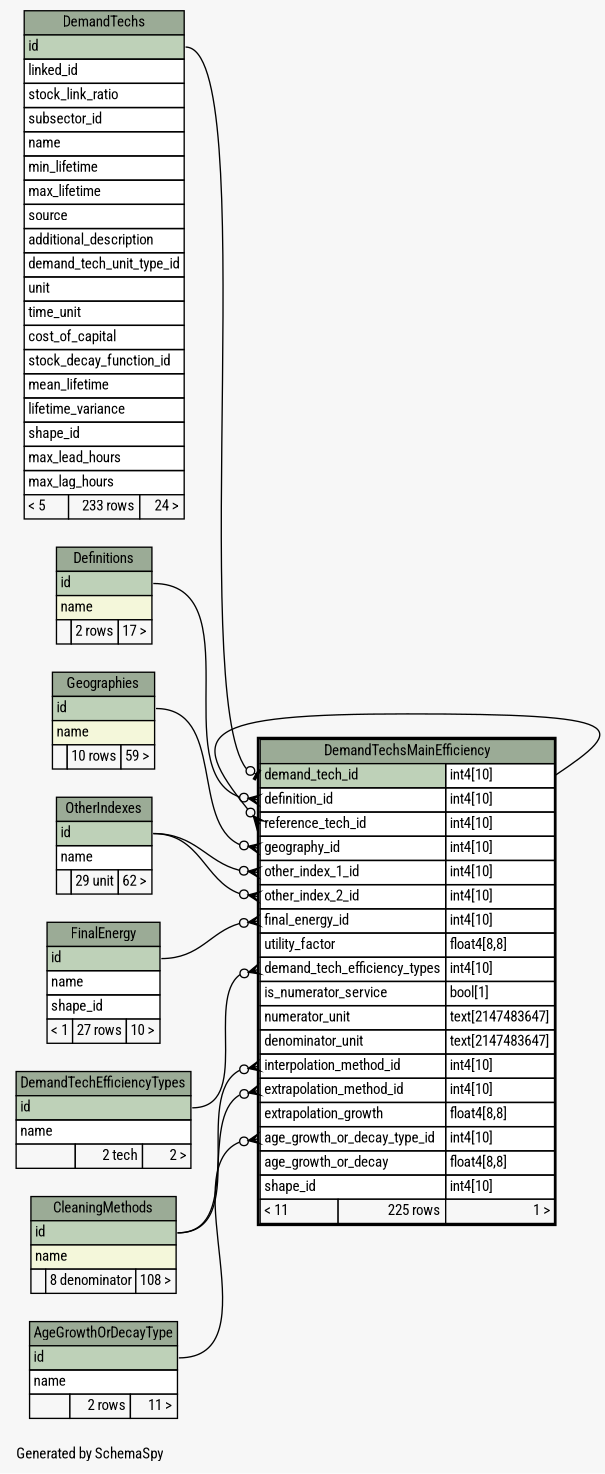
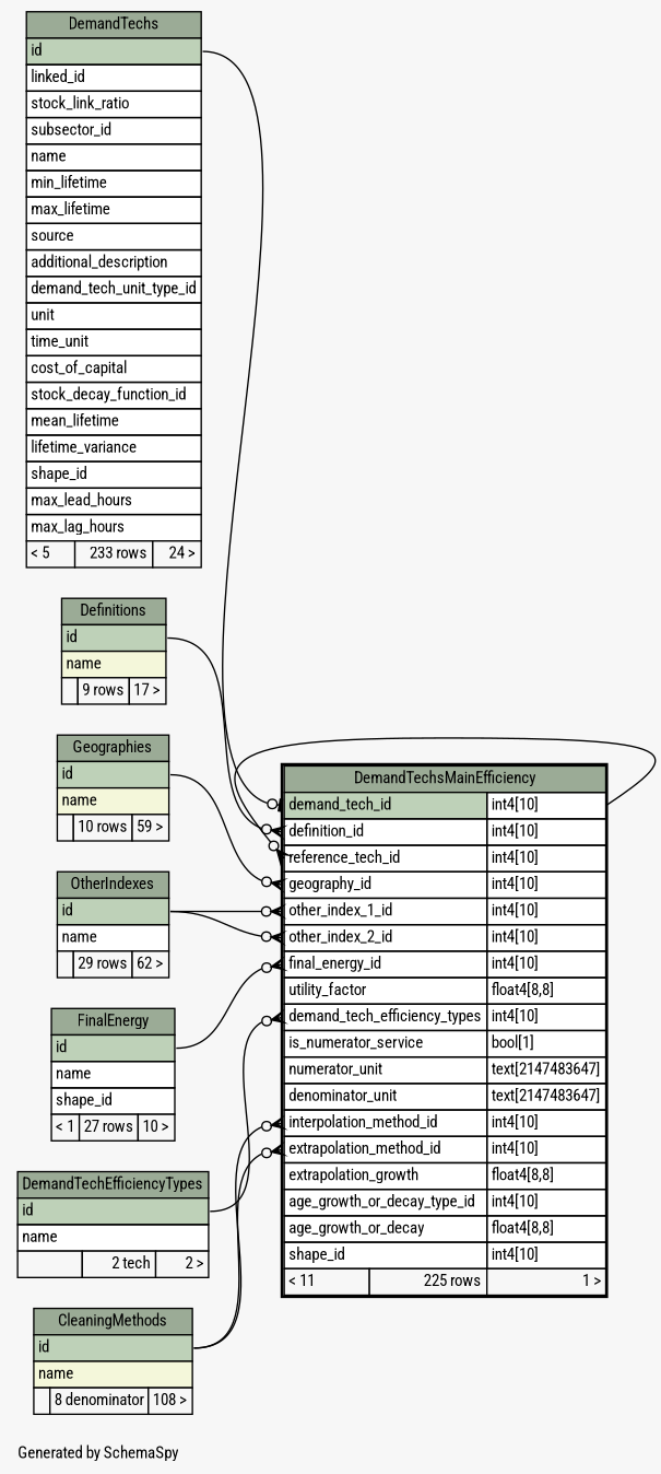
  digraph {
    bgcolor="#f7f7f7"
    fontname="Roboto Condensed"
    fontsize=11
    label="\nGenerated by SchemaSpy"
    labeljust=l
    nodesep=0.18
    rankdir=RL
    ranksep=0.46
    node [fontname="Roboto Condensed" fontsize=11 shape=plaintext]
    edge [arrowhead=none arrowsize=0.8 arrowtail=crowodot dir=back fontname="Roboto Condensed" headport="id:e"]
    n1 [label=<     <TABLE BORDER="2" CELLBORDER="1" CELLSPACING="0" BGCOLOR="#ffffff">       <TR><TD COLSPAN="3" BGCOLOR="#9bab96" ALIGN="CENTER">DemandTechsMainEfficiency</TD></TR>       <TR><TD PORT="demand_tech_id" COLSPAN="2" BGCOLOR="#bed1b8" ALIGN="LEFT">demand_tech_id</TD><TD PORT="demand_tech_id.type" ALIGN="LEFT">int4[10]</TD></TR>       <TR><TD PORT="definition_id" COLSPAN="2" ALIGN="LEFT">definition_id</TD><TD PORT="definition_id.type" ALIGN="LEFT">int4[10]</TD></TR>       <TR><TD PORT="reference_tech_id" COLSPAN="2" ALIGN="LEFT">reference_tech_id</TD><TD PORT="reference_tech_id.type" ALIGN="LEFT">int4[10]</TD></TR>       <TR><TD PORT="geography_id" COLSPAN="2" ALIGN="LEFT">geography_id</TD><TD PORT="geography_id.type" ALIGN="LEFT">int4[10]</TD></TR>       <TR><TD PORT="other_index_1_id" COLSPAN="2" ALIGN="LEFT">other_index_1_id</TD><TD PORT="other_index_1_id.type" ALIGN="LEFT">int4[10]</TD></TR>       <TR><TD PORT="other_index_2_id" COLSPAN="2" ALIGN="LEFT">other_index_2_id</TD><TD PORT="other_index_2_id.type" ALIGN="LEFT">int4[10]</TD></TR>       <TR><TD PORT="final_energy_id" COLSPAN="2" ALIGN="LEFT">final_energy_id</TD><TD PORT="final_energy_id.type" ALIGN="LEFT">int4[10]</TD></TR>       <TR><TD PORT="utility_factor" COLSPAN="2" ALIGN="LEFT">utility_factor</TD><TD PORT="utility_factor.type" ALIGN="LEFT">float4[8,8]</TD></TR>       <TR><TD PORT="demand_tech_efficiency_types" COLSPAN="2" ALIGN="LEFT">demand_tech_efficiency_types</TD><TD PORT="demand_tech_efficiency_types.type" ALIGN="LEFT">int4[10]</TD></TR>       <TR><TD PORT="is_numerator_service" COLSPAN="2" ALIGN="LEFT">is_numerator_service</TD><TD PORT="is_numerator_service.type" ALIGN="LEFT">bool[1]</TD></TR>       <TR><TD PORT="numerator_unit" COLSPAN="2" ALIGN="LEFT">numerator_unit</TD><TD PORT="numerator_unit.type" ALIGN="LEFT">text[2147483647]</TD></TR>       <TR><TD PORT="denominator_unit" COLSPAN="2" ALIGN="LEFT">denominator_unit</TD><TD PORT="denominator_unit.type" ALIGN="LEFT">text[2147483647]</TD></TR>       <TR><TD PORT="interpolation_method_id" COLSPAN="2" ALIGN="LEFT">interpolation_method_id</TD><TD PORT="interpolation_method_id.type" ALIGN="LEFT">int4[10]</TD></TR>       <TR><TD PORT="extrapolation_method_id" COLSPAN="2" ALIGN="LEFT">extrapolation_method_id</TD><TD PORT="extrapolation_method_id.type" ALIGN="LEFT">int4[10]</TD></TR>       <TR><TD PORT="extrapolation_growth" COLSPAN="2" ALIGN="LEFT">extrapolation_growth</TD><TD PORT="extrapolation_growth.type" ALIGN="LEFT">float4[8,8]</TD></TR>       <TR><TD PORT="age_growth_or_decay_type_id" COLSPAN="2" ALIGN="LEFT">age_growth_or_decay_type_id</TD><TD PORT="age_growth_or_decay_type_id.type" ALIGN="LEFT">int4[10]</TD></TR>       <TR><TD PORT="age_growth_or_decay" COLSPAN="2" ALIGN="LEFT">age_growth_or_decay</TD><TD PORT="age_growth_or_decay.type" ALIGN="LEFT">float4[8,8]</TD></TR>       <TR><TD PORT="shape_id" COLSPAN="2" ALIGN="LEFT">shape_id</TD><TD PORT="shape_id.type" ALIGN="LEFT">int4[10]</TD></TR>       <TR><TD ALIGN="LEFT" BGCOLOR="#f7f7f7">&lt; 11</TD><TD ALIGN="RIGHT" BGCOLOR="#f7f7f7">225 rows</TD><TD ALIGN="RIGHT" BGCOLOR="#f7f7f7">1 &gt;</TD></TR>     </TABLE>>]
-   n2 [label=<     <TABLE BORDER="0" CELLBORDER="1" CELLSPACING="0" BGCOLOR="#ffffff">       <TR><TD COLSPAN="3" BGCOLOR="#9bab96" ALIGN="CENTER">AgeGrowthOrDecayType</TD></TR>       <TR><TD PORT="id" COLSPAN="3" BGCOLOR="#bed1b8" ALIGN="LEFT">id</TD></TR>       <TR><TD PORT="name" COLSPAN="3" ALIGN="LEFT">name</TD></TR>       <TR><TD ALIGN="LEFT" BGCOLOR="#f7f7f7">  </TD><TD ALIGN="RIGHT" BGCOLOR="#f7f7f7">2 rows</TD><TD ALIGN="RIGHT" BGCOLOR="#f7f7f7">11 &gt;</TD></TR>     </TABLE>>]
-   n3 [label=<     <TABLE BORDER="0" CELLBORDER="1" CELLSPACING="0" BGCOLOR="#ffffff">       <TR><TD COLSPAN="3" BGCOLOR="#9bab96" ALIGN="CENTER">Definitions</TD></TR>       <TR><TD PORT="id" COLSPAN="3" BGCOLOR="#bed1b8" ALIGN="LEFT">id</TD></TR>       <TR><TD PORT="name" COLSPAN="3" BGCOLOR="#f4f7da" ALIGN="LEFT">name</TD></TR>       <TR><TD ALIGN="LEFT" BGCOLOR="#f7f7f7">  </TD><TD ALIGN="RIGHT" BGCOLOR="#f7f7f7">2 rows</TD><TD ALIGN="RIGHT" BGCOLOR="#f7f7f7">17 &gt;</TD></TR>     </TABLE>>]
+   n3 [label=<     <TABLE BORDER="0" CELLBORDER="1" CELLSPACING="0" BGCOLOR="#ffffff">       <TR><TD COLSPAN="3" BGCOLOR="#9bab96" ALIGN="CENTER">Definitions</TD></TR>       <TR><TD PORT="id" COLSPAN="3" BGCOLOR="#bed1b8" ALIGN="LEFT">id</TD></TR>       <TR><TD PORT="name" COLSPAN="3" BGCOLOR="#f4f7da" ALIGN="LEFT">name</TD></TR>       <TR><TD ALIGN="LEFT" BGCOLOR="#f7f7f7">  </TD><TD ALIGN="RIGHT" BGCOLOR="#f7f7f7">9 rows</TD><TD ALIGN="RIGHT" BGCOLOR="#f7f7f7">17 &gt;</TD></TR>     </TABLE>>]
    n4 [label=<     <TABLE BORDER="0" CELLBORDER="1" CELLSPACING="0" BGCOLOR="#ffffff">       <TR><TD COLSPAN="3" BGCOLOR="#9bab96" ALIGN="CENTER">DemandTechEfficiencyTypes</TD></TR>       <TR><TD PORT="id" COLSPAN="3" BGCOLOR="#bed1b8" ALIGN="LEFT">id</TD></TR>       <TR><TD PORT="name" COLSPAN="3" ALIGN="LEFT">name</TD></TR>       <TR><TD ALIGN="LEFT" BGCOLOR="#f7f7f7">  </TD><TD ALIGN="RIGHT" BGCOLOR="#f7f7f7">2 tech</TD><TD ALIGN="RIGHT" BGCOLOR="#f7f7f7">2 &gt;</TD></TR>     </TABLE>>]
    n5 [label=<     <TABLE BORDER="0" CELLBORDER="1" CELLSPACING="0" BGCOLOR="#ffffff">       <TR><TD COLSPAN="3" BGCOLOR="#9bab96" ALIGN="CENTER">DemandTechs</TD></TR>       <TR><TD PORT="id" COLSPAN="3" BGCOLOR="#bed1b8" ALIGN="LEFT">id</TD></TR>       <TR><TD PORT="linked_id" COLSPAN="3" ALIGN="LEFT">linked_id</TD></TR>       <TR><TD PORT="stock_link_ratio" COLSPAN="3" ALIGN="LEFT">stock_link_ratio</TD></TR>       <TR><TD PORT="subsector_id" COLSPAN="3" ALIGN="LEFT">subsector_id</TD></TR>       <TR><TD PORT="name" COLSPAN="3" ALIGN="LEFT">name</TD></TR>       <TR><TD PORT="min_lifetime" COLSPAN="3" ALIGN="LEFT">min_lifetime</TD></TR>       <TR><TD PORT="max_lifetime" COLSPAN="3" ALIGN="LEFT">max_lifetime</TD></TR>       <TR><TD PORT="source" COLSPAN="3" ALIGN="LEFT">source</TD></TR>       <TR><TD PORT="additional_description" COLSPAN="3" ALIGN="LEFT">additional_description</TD></TR>       <TR><TD PORT="demand_tech_unit_type_id" COLSPAN="3" ALIGN="LEFT">demand_tech_unit_type_id</TD></TR>       <TR><TD PORT="unit" COLSPAN="3" ALIGN="LEFT">unit</TD></TR>       <TR><TD PORT="time_unit" COLSPAN="3" ALIGN="LEFT">time_unit</TD></TR>       <TR><TD PORT="cost_of_capital" COLSPAN="3" ALIGN="LEFT">cost_of_capital</TD></TR>       <TR><TD PORT="stock_decay_function_id" COLSPAN="3" ALIGN="LEFT">stock_decay_function_id</TD></TR>       <TR><TD PORT="mean_lifetime" COLSPAN="3" ALIGN="LEFT">mean_lifetime</TD></TR>       <TR><TD PORT="lifetime_variance" COLSPAN="3" ALIGN="LEFT">lifetime_variance</TD></TR>       <TR><TD PORT="shape_id" COLSPAN="3" ALIGN="LEFT">shape_id</TD></TR>       <TR><TD PORT="max_lead_hours" COLSPAN="3" ALIGN="LEFT">max_lead_hours</TD></TR>       <TR><TD PORT="max_lag_hours" COLSPAN="3" ALIGN="LEFT">max_lag_hours</TD></TR>       <TR><TD ALIGN="LEFT" BGCOLOR="#f7f7f7">&lt; 5</TD><TD ALIGN="RIGHT" BGCOLOR="#f7f7f7">233 rows</TD><TD ALIGN="RIGHT" BGCOLOR="#f7f7f7">24 &gt;</TD></TR>     </TABLE>>]
    n6 [label=<     <TABLE BORDER="0" CELLBORDER="1" CELLSPACING="0" BGCOLOR="#ffffff">       <TR><TD COLSPAN="3" BGCOLOR="#9bab96" ALIGN="CENTER">CleaningMethods</TD></TR>       <TR><TD PORT="id" COLSPAN="3" BGCOLOR="#bed1b8" ALIGN="LEFT">id</TD></TR>       <TR><TD PORT="name" COLSPAN="3" BGCOLOR="#f4f7da" ALIGN="LEFT">name</TD></TR>       <TR><TD ALIGN="LEFT" BGCOLOR="#f7f7f7">  </TD><TD ALIGN="RIGHT" BGCOLOR="#f7f7f7">8 denominator</TD><TD ALIGN="RIGHT" BGCOLOR="#f7f7f7">108 &gt;</TD></TR>     </TABLE>>]
    n7 [label=<     <TABLE BORDER="0" CELLBORDER="1" CELLSPACING="0" BGCOLOR="#ffffff">       <TR><TD COLSPAN="3" BGCOLOR="#9bab96" ALIGN="CENTER">FinalEnergy</TD></TR>       <TR><TD PORT="id" COLSPAN="3" BGCOLOR="#bed1b8" ALIGN="LEFT">id</TD></TR>       <TR><TD PORT="name" COLSPAN="3" ALIGN="LEFT">name</TD></TR>       <TR><TD PORT="shape_id" COLSPAN="3" ALIGN="LEFT">shape_id</TD></TR>       <TR><TD ALIGN="LEFT" BGCOLOR="#f7f7f7">&lt; 1</TD><TD ALIGN="RIGHT" BGCOLOR="#f7f7f7">27 rows</TD><TD ALIGN="RIGHT" BGCOLOR="#f7f7f7">10 &gt;</TD></TR>     </TABLE>>]
    n8 [label=<     <TABLE BORDER="0" CELLBORDER="1" CELLSPACING="0" BGCOLOR="#ffffff">       <TR><TD COLSPAN="3" BGCOLOR="#9bab96" ALIGN="CENTER">Geographies</TD></TR>       <TR><TD PORT="id" COLSPAN="3" BGCOLOR="#bed1b8" ALIGN="LEFT">id</TD></TR>       <TR><TD PORT="name" COLSPAN="3" BGCOLOR="#f4f7da" ALIGN="LEFT">name</TD></TR>       <TR><TD ALIGN="LEFT" BGCOLOR="#f7f7f7">  </TD><TD ALIGN="RIGHT" BGCOLOR="#f7f7f7">10 rows</TD><TD ALIGN="RIGHT" BGCOLOR="#f7f7f7">59 &gt;</TD></TR>     </TABLE>>]
-   n9 [label=<     <TABLE BORDER="0" CELLBORDER="1" CELLSPACING="0" BGCOLOR="#ffffff">       <TR><TD COLSPAN="3" BGCOLOR="#9bab96" ALIGN="CENTER">OtherIndexes</TD></TR>       <TR><TD PORT="id" COLSPAN="3" BGCOLOR="#bed1b8" ALIGN="LEFT">id</TD></TR>       <TR><TD PORT="name" COLSPAN="3" ALIGN="LEFT">name</TD></TR>       <TR><TD ALIGN="LEFT" BGCOLOR="#f7f7f7">  </TD><TD ALIGN="RIGHT" BGCOLOR="#f7f7f7">29 unit</TD><TD ALIGN="RIGHT" BGCOLOR="#f7f7f7">62 &gt;</TD></TR>     </TABLE>>]
+   n9 [label=<     <TABLE BORDER="0" CELLBORDER="1" CELLSPACING="0" BGCOLOR="#ffffff">       <TR><TD COLSPAN="3" BGCOLOR="#9bab96" ALIGN="CENTER">OtherIndexes</TD></TR>       <TR><TD PORT="id" COLSPAN="3" BGCOLOR="#bed1b8" ALIGN="LEFT">id</TD></TR>       <TR><TD PORT="name" COLSPAN="3" ALIGN="LEFT">name</TD></TR>       <TR><TD ALIGN="LEFT" BGCOLOR="#f7f7f7">  </TD><TD ALIGN="RIGHT" BGCOLOR="#f7f7f7">29 rows</TD><TD ALIGN="RIGHT" BGCOLOR="#f7f7f7">62 &gt;</TD></TR>     </TABLE>>]
    n1 -> n1 [headport="demand_tech_id.type:e" tailport="reference_tech_id:w"]
-   n1 -> n2 [tailport="age_growth_or_decay_type_id:w"]
    n1 -> n3 [tailport="definition_id:w"]
    n1 -> n4 [tailport="demand_tech_efficiency_types:w"]
    n1 -> n5 [arrowtail=teeodot tailport="demand_tech_id:w"]
    n1 -> n6 [tailport="extrapolation_method_id:w"]
    n1 -> n6 [tailport="interpolation_method_id:w"]
    n1 -> n7 [tailport="final_energy_id:w"]
    n1 -> n8 [tailport="geography_id:w"]
    n1 -> n9 [tailport="other_index_1_id:w"]
    n1 -> n9 [tailport="other_index_2_id:w"]
  }
